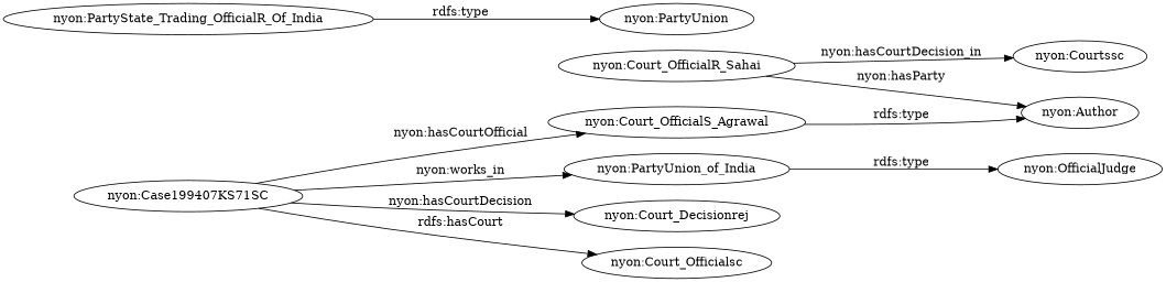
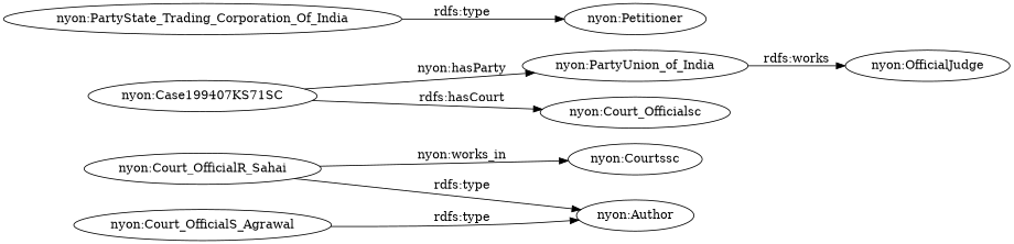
  digraph {
    rankdir=LR
    "nyon:Court_OfficialR_Sahai"
    "nyon:Courtssc"
    "nyon:Author"
    "nyon:Court_OfficialS_Agrawal"
    "nyon:Case199407KS71SC"
    "nyon:PartyUnion_of_India"
-   "nyon:Court_Decisionrej"
    "nyon:Court_Officialsc"
    n9 [label="nyon:OfficialJudge"]
-   "nyon:PartyState_Trading_Corporation_Of_India" [label="nyon:PartyState_Trading_OfficialR_Of_India"]
-   "nyon:Petitioner" [label="nyon:PartyUnion"]
-   "nyon:Court_OfficialR_Sahai" -> "nyon:Courtssc" [label="nyon:hasCourtDecision_in"]
-   "nyon:Court_OfficialR_Sahai" -> "nyon:Author" [label="nyon:hasParty"]
+   "nyon:PartyState_Trading_Corporation_Of_India"
+   "nyon:Petitioner"
+   "nyon:Court_OfficialR_Sahai" -> "nyon:Courtssc" [label="nyon:works_in"]
+   "nyon:Court_OfficialR_Sahai" -> "nyon:Author" [label="rdfs:type"]
    "nyon:Court_OfficialS_Agrawal" -> "nyon:Author" [label="rdfs:type"]
-   "nyon:Case199407KS71SC" -> "nyon:Court_OfficialS_Agrawal" [label="nyon:hasCourtOfficial"]
-   "nyon:Case199407KS71SC" -> "nyon:PartyUnion_of_India" [label="nyon:works_in"]
-   "nyon:Case199407KS71SC" -> "nyon:Court_Decisionrej" [label="nyon:hasCourtDecision"]
+   "nyon:Case199407KS71SC" -> "nyon:PartyUnion_of_India" [label="nyon:hasParty"]
    "nyon:Case199407KS71SC" -> "nyon:Court_Officialsc" [label="rdfs:hasCourt"]
-   "nyon:PartyUnion_of_India" -> n9 [label="rdfs:type"]
+   "nyon:PartyUnion_of_India" -> n9 [label="rdfs:works"]
    "nyon:PartyState_Trading_Corporation_Of_India" -> "nyon:Petitioner" [label="rdfs:type"]
  }
